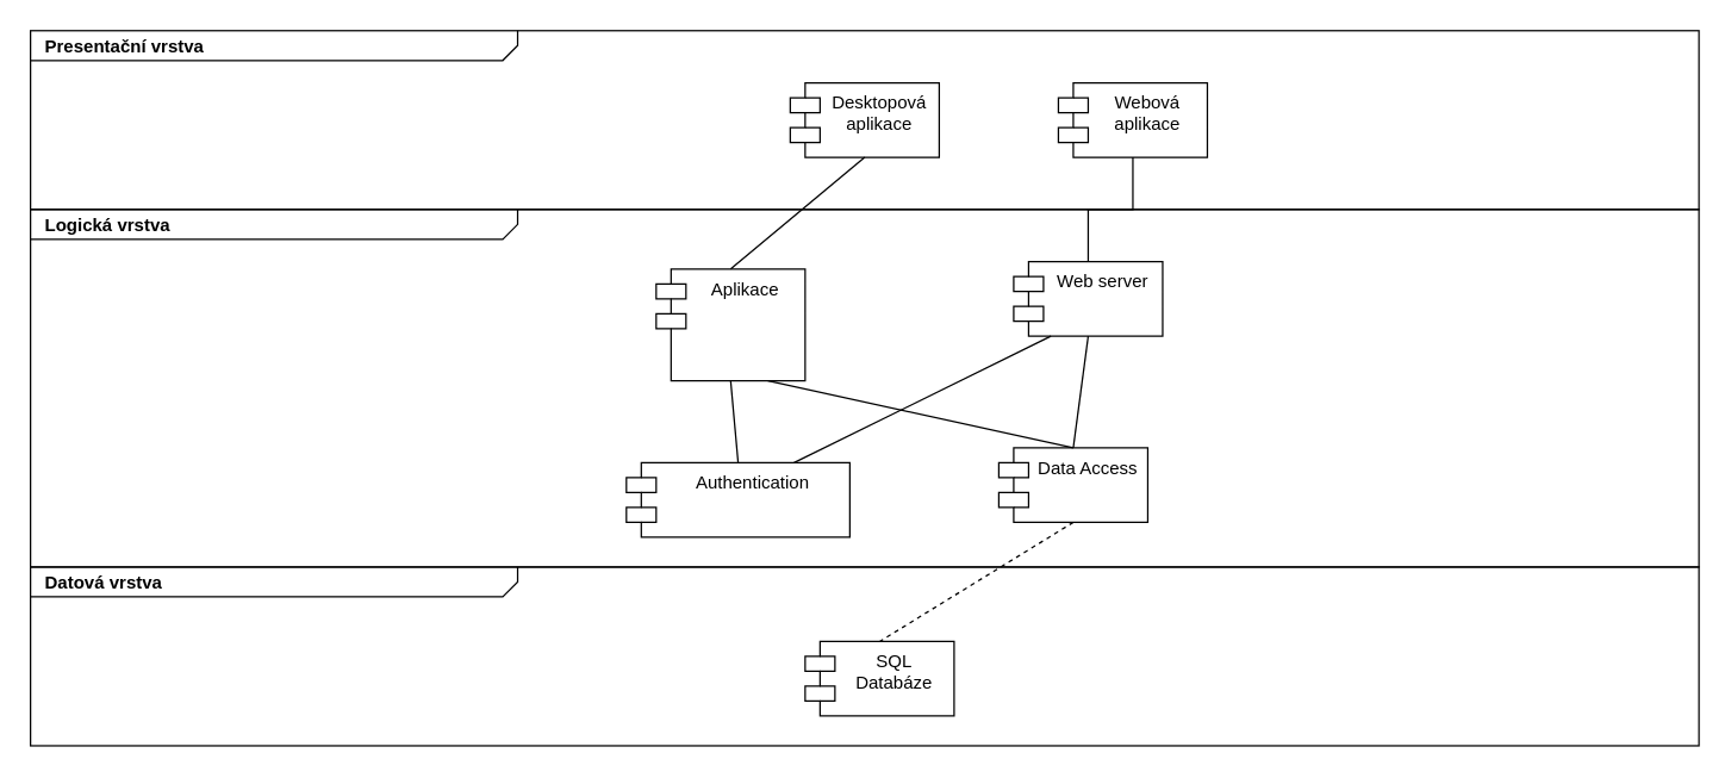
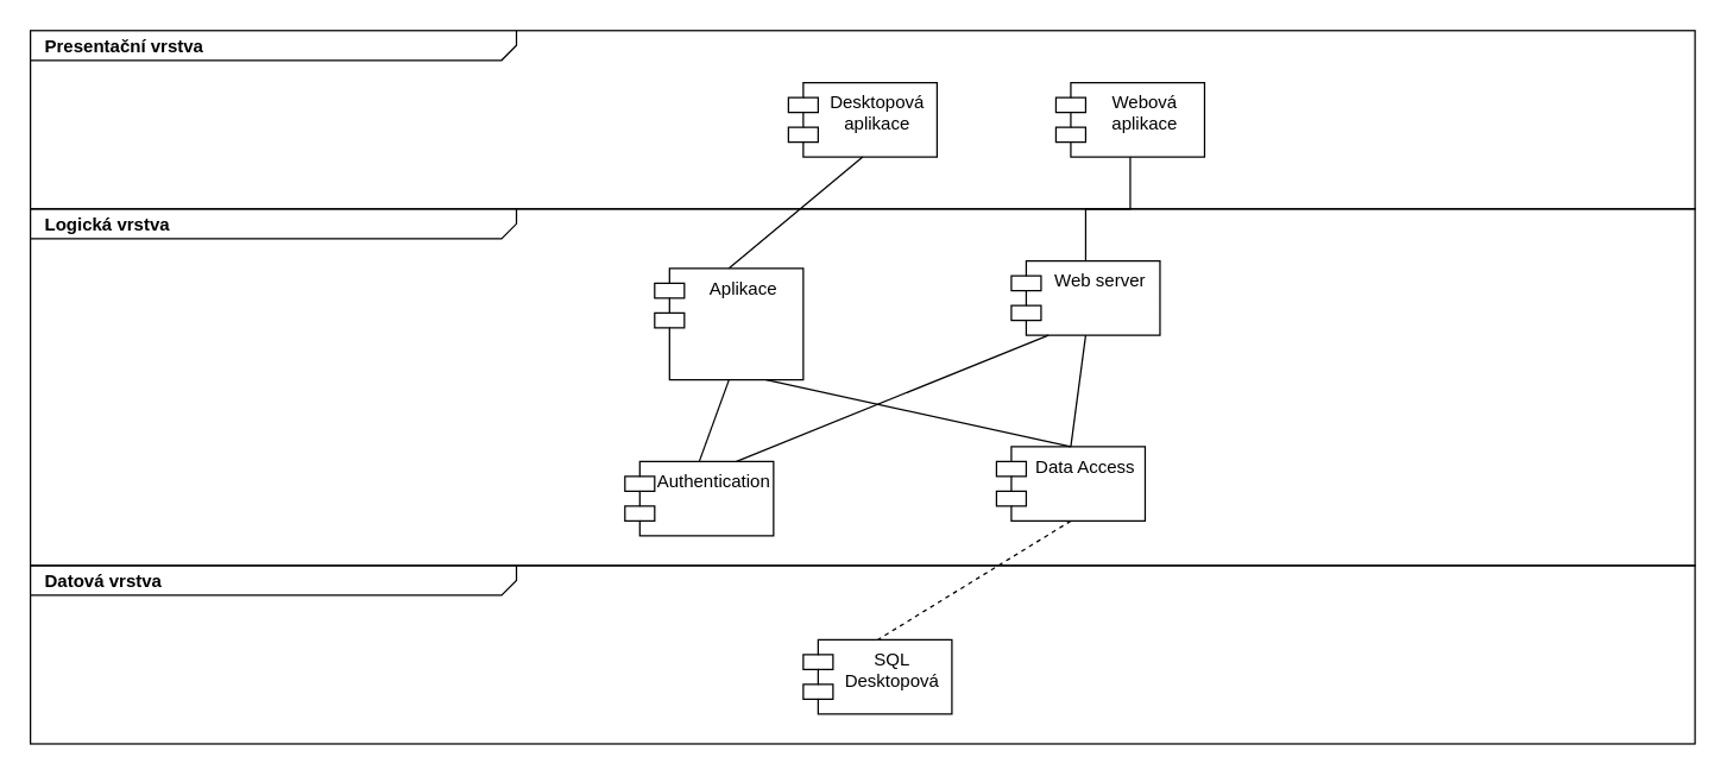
  <mxCell id="0" style=";html=1;" />
  <mxCell id="1" style=";html=1;" parent="0" />
  <mxCell id="2" value="&lt;p style=&quot;margin: 0px ; margin-top: 4px ; margin-left: 10px ; text-align: left&quot;&gt;&lt;b&gt;Presentační vrstva&lt;/b&gt;&lt;/p&gt;" style="html=1;strokeWidth=1;shape=mxgraph.sysml.package;html=1;overflow=fill;whiteSpace=wrap;fillColor=none;gradientColor=none;fontSize=12;align=center;labelX=327.64;" parent="1" vertex="1"><mxGeometry x="20" y="20" width="1120" height="120" as="geometry" /></mxCell>
  <mxCell id="3" value="&lt;p style=&quot;margin: 0px ; margin-top: 4px ; margin-left: 10px ; text-align: left&quot;&gt;&lt;b&gt;Logická vrstva&lt;/b&gt;&lt;/p&gt;" style="html=1;strokeWidth=1;shape=mxgraph.sysml.package;html=1;overflow=fill;whiteSpace=wrap;fillColor=none;gradientColor=none;fontSize=12;align=center;labelX=327.64;" vertex="1" parent="1"><mxGeometry x="20" y="140" width="1120" height="240" as="geometry" /></mxCell>
  <mxCell id="4" value="&lt;p style=&quot;margin: 0px ; margin-top: 4px ; margin-left: 10px ; text-align: left&quot;&gt;&lt;b&gt;Datová vrstva&lt;/b&gt;&lt;/p&gt;" style="html=1;strokeWidth=1;shape=mxgraph.sysml.package;html=1;overflow=fill;whiteSpace=wrap;fillColor=none;gradientColor=none;fontSize=12;align=center;labelX=327.64;" vertex="1" parent="1"><mxGeometry x="20" y="380" width="1120" height="120" as="geometry" /></mxCell>
  <mxCell id="5" value="Webová aplikace" style="shape=module;align=left;spacingLeft=20;align=center;verticalAlign=top;whiteSpace=wrap;html=1;" vertex="1" parent="1"><mxGeometry x="710" y="55" width="100" height="50" as="geometry" /></mxCell>
  <mxCell id="6" value="Desktopová aplikace" style="shape=module;align=left;spacingLeft=20;align=center;verticalAlign=top;whiteSpace=wrap;html=1;" vertex="1" parent="1"><mxGeometry x="530" y="55" width="100" height="50" as="geometry" /></mxCell>
  <mxCell id="7" style="edgeStyle=orthogonalEdgeStyle;rounded=0;orthogonalLoop=1;jettySize=auto;html=1;entryX=0.5;entryY=1;entryDx=0;entryDy=0;endArrow=none;endFill=0;" edge="1" parent="1" source="8" target="5"><mxGeometry relative="1" as="geometry" /></mxCell>
  <mxCell id="8" value="Web server" style="shape=module;align=left;spacingLeft=20;align=center;verticalAlign=top;whiteSpace=wrap;html=1;" vertex="1" parent="1"><mxGeometry x="680" y="175" width="100" height="50" as="geometry" /></mxCell>
  <mxCell id="9" value="Data Access" style="shape=module;align=left;spacingLeft=20;align=center;verticalAlign=top;whiteSpace=wrap;html=1;" vertex="1" parent="1"><mxGeometry x="670" y="300" width="100" height="50" as="geometry" /></mxCell>
- <mxCell id="10" value="Authentication" style="shape=module;align=left;spacingLeft=20;align=center;verticalAlign=top;whiteSpace=wrap;html=1;" vertex="1" parent="1"><mxGeometry x="420" y="310" width="150" height="50" as="geometry" /></mxCell>
+ <mxCell id="10" value="Authentication" style="shape=module;align=left;spacingLeft=20;align=center;verticalAlign=top;whiteSpace=wrap;html=1;" vertex="1" parent="1"><mxGeometry x="420" y="310" width="100" height="50" as="geometry" /></mxCell>
  <mxCell id="11" value="" style="endArrow=none;html=1;rounded=0;entryX=0.5;entryY=1;entryDx=0;entryDy=0;exitX=0.5;exitY=0;exitDx=0;exitDy=0;" edge="1" parent="1" source="9" target="8"><mxGeometry width="50" height="50" relative="1" as="geometry"><mxPoint x="600" y="300" as="sourcePoint" /><mxPoint x="650" y="250" as="targetPoint" /></mxGeometry></mxCell>
  <mxCell id="12" value="Aplikace" style="shape=module;align=left;spacingLeft=20;align=center;verticalAlign=top;whiteSpace=wrap;html=1;" vertex="1" parent="1"><mxGeometry x="440" y="180" width="100" height="75" as="geometry" /></mxCell>
  <mxCell id="13" value="" style="endArrow=none;html=1;rounded=0;entryX=0.5;entryY=1;entryDx=0;entryDy=0;exitX=0.5;exitY=0;exitDx=0;exitDy=0;" edge="1" parent="1" source="10" target="12"><mxGeometry width="50" height="50" relative="1" as="geometry"><mxPoint x="600" y="300" as="sourcePoint" /><mxPoint x="650" y="250" as="targetPoint" /></mxGeometry></mxCell>
  <mxCell id="14" value="" style="endArrow=none;html=1;rounded=0;entryX=0.5;entryY=1;entryDx=0;entryDy=0;exitX=0.5;exitY=0;exitDx=0;exitDy=0;" edge="1" parent="1" source="12" target="6"><mxGeometry width="50" height="50" relative="1" as="geometry"><mxPoint x="600" y="300" as="sourcePoint" /><mxPoint x="650" y="250" as="targetPoint" /></mxGeometry></mxCell>
- <mxCell id="15" value="SQL Databáze&lt;br&gt;" style="shape=module;align=left;spacingLeft=20;align=center;verticalAlign=top;whiteSpace=wrap;html=1;" vertex="1" parent="1"><mxGeometry x="540" y="430" width="100" height="50" as="geometry" /></mxCell>
+ <mxCell id="15" value="SQL Desktopová&lt;br&gt;" style="shape=module;align=left;spacingLeft=20;align=center;verticalAlign=top;whiteSpace=wrap;html=1;" vertex="1" parent="1"><mxGeometry x="540" y="430" width="100" height="50" as="geometry" /></mxCell>
  <mxCell id="16" value="" style="endArrow=none;html=1;rounded=0;entryX=0.5;entryY=0;entryDx=0;entryDy=0;exitX=0.5;exitY=1;exitDx=0;exitDy=0;dashed=1;" edge="1" parent="1" source="9" target="15"><mxGeometry width="50" height="50" relative="1" as="geometry"><mxPoint x="600" y="300" as="sourcePoint" /><mxPoint x="650" y="250" as="targetPoint" /></mxGeometry></mxCell>
  <mxCell id="17" value="" style="endArrow=none;html=1;rounded=0;exitX=0.75;exitY=0;exitDx=0;exitDy=0;entryX=0.25;entryY=1;entryDx=0;entryDy=0;" edge="1" parent="1" source="10" target="8"><mxGeometry width="50" height="50" relative="1" as="geometry"><mxPoint x="420" y="330" as="sourcePoint" /><mxPoint x="470" y="280" as="targetPoint" /></mxGeometry></mxCell>
  <mxCell id="18" value="" style="endArrow=none;html=1;rounded=0;exitX=0.5;exitY=0;exitDx=0;exitDy=0;entryX=0.75;entryY=1;entryDx=0;entryDy=0;" edge="1" parent="1" source="9" target="12"><mxGeometry width="50" height="50" relative="1" as="geometry"><mxPoint x="600" y="300" as="sourcePoint" /><mxPoint x="650" y="250" as="targetPoint" /></mxGeometry></mxCell>
